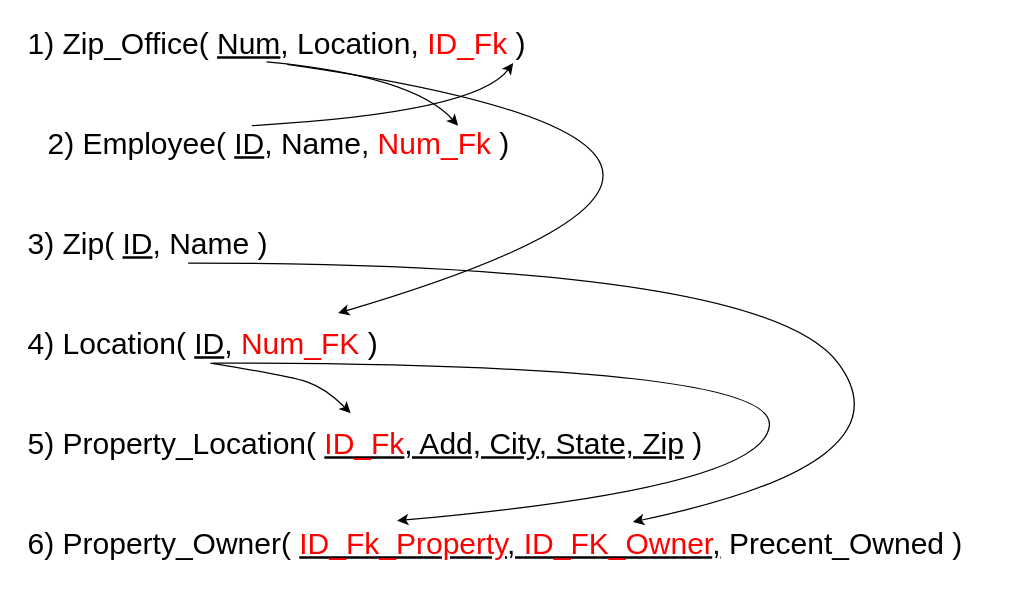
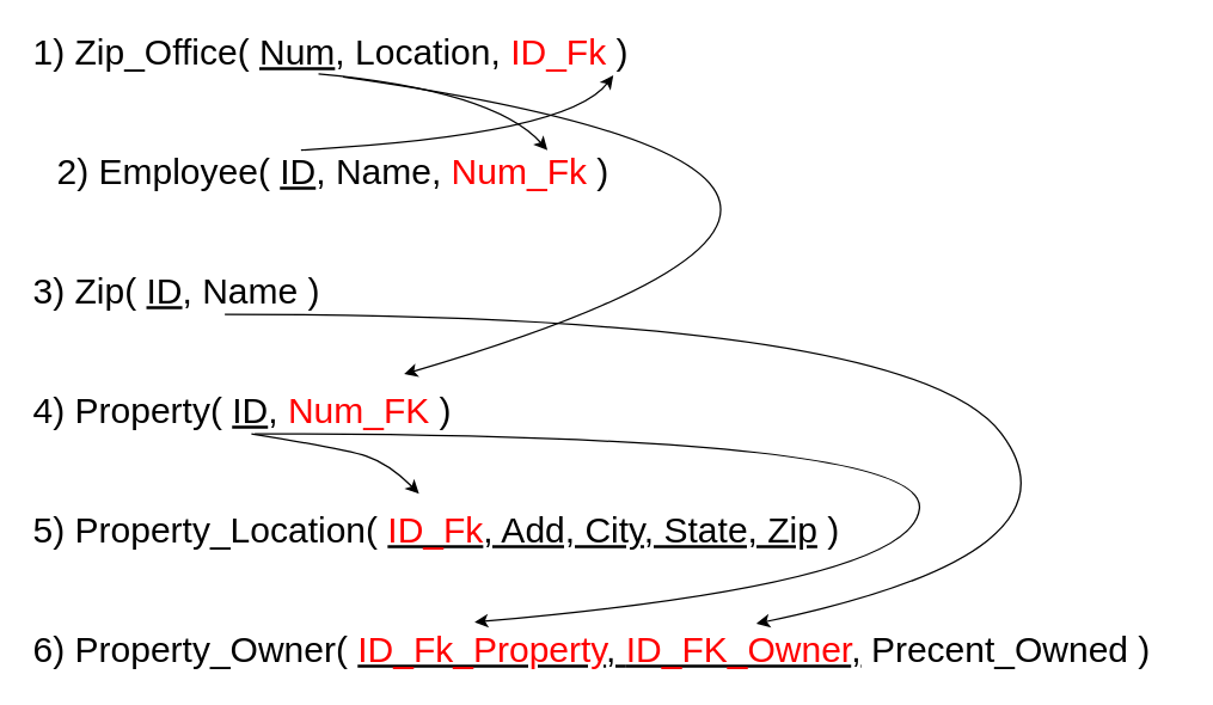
  <mxCell id="0" />
  <mxCell id="1" parent="0" />
  <mxCell id="2" value="&lt;span style=&quot;font-size: 24px;&quot;&gt;1) Zip_Office( &lt;u&gt;Num&lt;/u&gt;, Location, &lt;font color=&quot;#ff0000&quot;&gt;ID_Fk&lt;/font&gt; )&lt;/span&gt;" style="text;strokeColor=none;align=left;fillColor=none;html=1;verticalAlign=middle;whiteSpace=wrap;rounded=0;" vertex="1" parent="1"><mxGeometry width="660" height="30" as="geometry" x="20" y="20" /></mxCell>
  <mxCell id="3" value="&lt;span style=&quot;font-size: 24px;&quot;&gt;2) Employee( &lt;u&gt;ID&lt;/u&gt;, Name, &lt;font color=&quot;#ff0000&quot;&gt;Num_Fk&lt;/font&gt; )&lt;/span&gt;" style="text;strokeColor=none;align=left;fillColor=none;html=1;verticalAlign=middle;whiteSpace=wrap;rounded=0;" vertex="1" parent="1"><mxGeometry x="36" y="100" width="660" height="30" as="geometry" /></mxCell>
  <mxCell id="4" value="&lt;span style=&quot;font-size: 24px;&quot;&gt;5) Property_Location( &lt;u&gt;&lt;font color=&quot;#ff0000&quot;&gt;ID_Fk&lt;/font&gt;, Add, City, State, Zip&lt;/u&gt; )&lt;/span&gt;" style="text;strokeColor=none;align=left;fillColor=none;html=1;verticalAlign=middle;whiteSpace=wrap;rounded=0;" vertex="1" parent="1"><mxGeometry y="340" width="660" height="30" as="geometry" x="20" /></mxCell>
  <mxCell id="5" value="&lt;span style=&quot;font-size: 24px;&quot;&gt;6) Property_Owner( &lt;u&gt;&lt;font color=&quot;#ff0000&quot;&gt;ID_Fk_Property&lt;/font&gt;, &lt;font color=&quot;#ff0000&quot;&gt;ID_FK_Owner&lt;/font&gt;,&lt;/u&gt;&amp;nbsp;Precent_Owned )&lt;/span&gt;" style="text;strokeColor=none;align=left;fillColor=none;html=1;verticalAlign=middle;whiteSpace=wrap;rounded=0;" vertex="1" parent="1"><mxGeometry y="420" width="770" height="30" as="geometry" x="20" /></mxCell>
- <mxCell id="6" value="&lt;span style=&quot;font-size: 24px;&quot;&gt;4) Location( &lt;u&gt;ID&lt;/u&gt;, &lt;font color=&quot;#ff0000&quot;&gt;Num_FK&lt;/font&gt; )&lt;/span&gt;" style="text;strokeColor=none;align=left;fillColor=none;html=1;verticalAlign=middle;whiteSpace=wrap;rounded=0;" vertex="1" parent="1"><mxGeometry y="260" width="660" height="30" as="geometry" x="20" /></mxCell>
+ <mxCell id="6" value="&lt;span style=&quot;font-size: 24px;&quot;&gt;4) Property( &lt;u&gt;ID&lt;/u&gt;, &lt;font color=&quot;#ff0000&quot;&gt;Num_FK&lt;/font&gt; )&lt;/span&gt;" style="text;strokeColor=none;align=left;fillColor=none;html=1;verticalAlign=middle;whiteSpace=wrap;rounded=0;" vertex="1" parent="1"><mxGeometry y="260" width="660" height="30" as="geometry" x="20" /></mxCell>
  <mxCell id="7" value="" style="curved=1;endArrow=classic;html=1;rounded=0;exitX=0.25;exitY=0;exitDx=0;exitDy=0;entryX=0.591;entryY=1;entryDx=0;entryDy=0;entryPerimeter=0;" edge="1" parent="1" source="3" target="2"><mxGeometry width="50" height="50" relative="1" as="geometry"><mxPoint x="180" y="90" as="sourcePoint" /><mxPoint x="410" y="60" as="targetPoint" /><Array as="points"><mxPoint x="380" y="90" /></Array></mxGeometry></mxCell>
  <mxCell id="8" value="&lt;span style=&quot;font-size: 24px;&quot;&gt;3) Zip( &lt;u&gt;ID&lt;/u&gt;, Name )&lt;/span&gt;" style="text;strokeColor=none;align=left;fillColor=none;html=1;verticalAlign=middle;whiteSpace=wrap;rounded=0;" vertex="1" parent="1"><mxGeometry y="180" width="660" height="30" as="geometry" x="20" /></mxCell>
  <mxCell id="9" value="" style="curved=1;endArrow=classic;html=1;rounded=0;exitX=0.292;exitY=0.967;exitDx=0;exitDy=0;exitPerimeter=0;entryX=0.5;entryY=0;entryDx=0;entryDy=0;" edge="1" parent="1" source="2" target="3"><mxGeometry width="50" height="50" relative="1" as="geometry"><mxPoint x="196" y="110" as="sourcePoint" /><mxPoint x="350" y="90" as="targetPoint" /><Array as="points"><mxPoint x="330" y="60" /></Array></mxGeometry></mxCell>
  <mxCell id="10" value="" style="curved=1;endArrow=classic;html=1;rounded=0;exitX=0.317;exitY=1.033;exitDx=0;exitDy=0;exitPerimeter=0;" edge="1" parent="1" source="2"><mxGeometry width="50" height="50" relative="1" as="geometry"><mxPoint x="230" y="64" as="sourcePoint" /><mxPoint x="270" y="250" as="targetPoint" /><Array as="points"><mxPoint x="710" y="120" /></Array></mxGeometry></mxCell>
  <mxCell id="11" value="" style="curved=1;endArrow=classic;html=1;rounded=0;exitX=0.224;exitY=1;exitDx=0;exitDy=0;exitPerimeter=0;" edge="1" parent="1" source="6"><mxGeometry width="50" height="50" relative="1" as="geometry"><mxPoint x="170" y="300" as="sourcePoint" /><mxPoint x="280" y="330" as="targetPoint" /><Array as="points"><mxPoint x="230" y="300" /><mxPoint x="260" y="310" /></Array></mxGeometry></mxCell>
  <mxCell id="12" value="" style="curved=1;endArrow=classic;html=1;rounded=0;entryX=0.386;entryY=-0.133;entryDx=0;entryDy=0;entryPerimeter=0;" edge="1" parent="1" target="5"><mxGeometry width="50" height="50" relative="1" as="geometry"><mxPoint x="170" y="290" as="sourcePoint" /><mxPoint x="710" y="360" as="targetPoint" /><Array as="points"><mxPoint x="620" y="290" /><mxPoint x="610" y="390" /></Array></mxGeometry></mxCell>
  <mxCell id="13" value="" style="curved=1;endArrow=classic;html=1;rounded=0;entryX=0.631;entryY=-0.133;entryDx=0;entryDy=0;entryPerimeter=0;" edge="1" parent="1"><mxGeometry width="50" height="50" relative="1" as="geometry"><mxPoint x="150" y="210" as="sourcePoint" /><mxPoint x="505.87" y="417.01" as="targetPoint" /><Array as="points"><mxPoint x="610" y="210" /><mxPoint x="730" y="370" /></Array></mxGeometry></mxCell>
